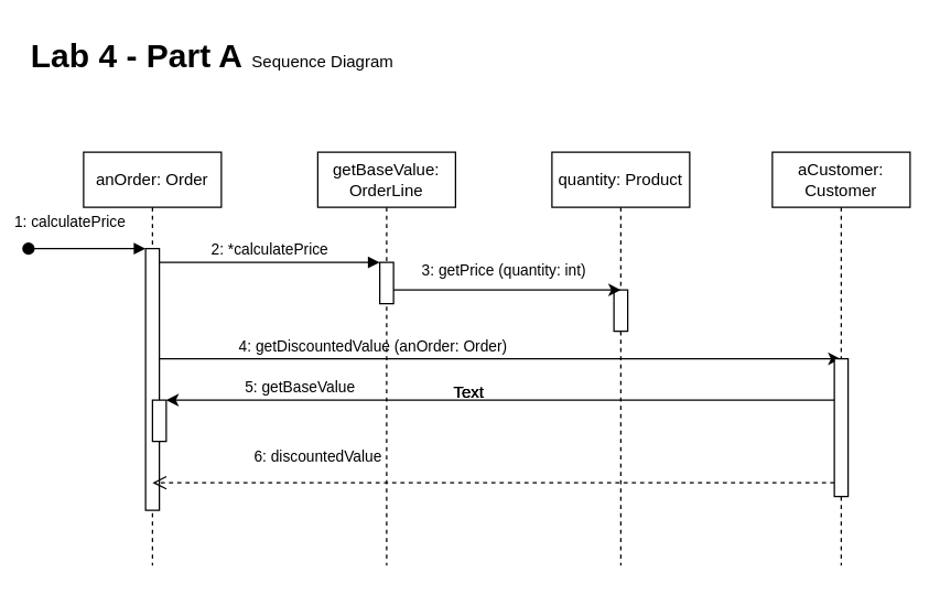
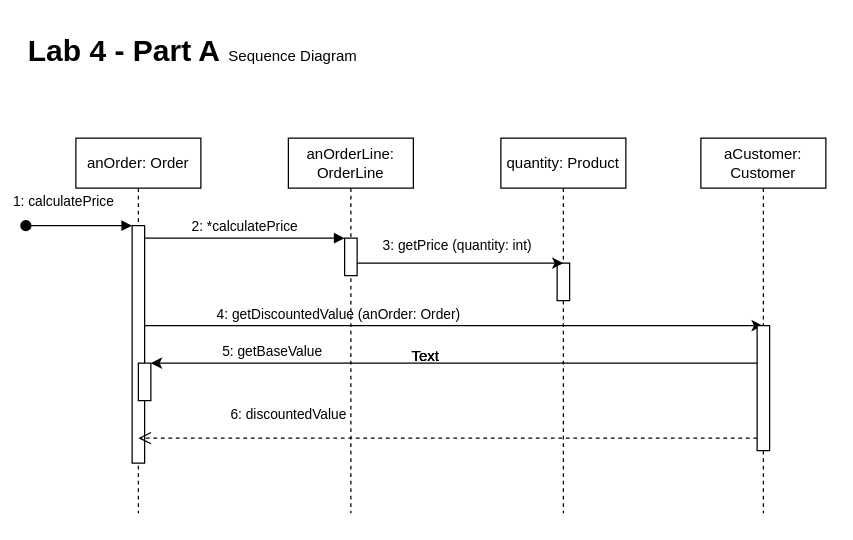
  <mxCell id="0" />
  <mxCell id="1" parent="0" />
  <mxCell id="2" value="" style="edgeStyle=elbowEdgeStyle;rounded=0;orthogonalLoop=1;jettySize=auto;html=1;elbow=vertical;curved=0;" edge="1" parent="1" source="4" target="14"><mxGeometry relative="1" as="geometry" /></mxCell>
  <mxCell id="3" value="4: getDiscountedValue (anOrder: Order)" style="edgeLabel;html=1;align=center;verticalAlign=middle;resizable=0;points=[];" vertex="1" connectable="0" parent="2"><mxGeometry x="-0.759" y="3" relative="1" as="geometry"><mxPoint x="100" y="-7" as="offset" /></mxGeometry></mxCell>
  <mxCell id="4" value="anOrder: Order" style="shape=umlLifeline;perimeter=lifelinePerimeter;whiteSpace=wrap;html=1;container=0;dropTarget=0;collapsible=0;recursiveResize=0;outlineConnect=0;portConstraint=eastwest;newEdgeStyle={&quot;edgeStyle&quot;:&quot;elbowEdgeStyle&quot;,&quot;elbow&quot;:&quot;vertical&quot;,&quot;curved&quot;:0,&quot;rounded&quot;:0};" parent="1" vertex="1"><mxGeometry x="60" y="110" width="100" height="300" as="geometry" /></mxCell>
  <mxCell id="5" value="" style="html=1;points=[];perimeter=orthogonalPerimeter;outlineConnect=0;targetShapes=umlLifeline;portConstraint=eastwest;newEdgeStyle={&quot;edgeStyle&quot;:&quot;elbowEdgeStyle&quot;,&quot;elbow&quot;:&quot;vertical&quot;,&quot;curved&quot;:0,&quot;rounded&quot;:0};" parent="4" vertex="1"><mxGeometry x="45" y="70" width="10" height="190" as="geometry" /></mxCell>
  <mxCell id="6" value="1: calculatePrice" style="html=1;verticalAlign=bottom;startArrow=oval;endArrow=block;startSize=8;edgeStyle=elbowEdgeStyle;elbow=vertical;curved=0;rounded=0;" parent="4" target="5" edge="1"><mxGeometry x="-0.294" y="10" relative="1" as="geometry"><mxPoint x="-40" y="70" as="sourcePoint" /><Array as="points"><mxPoint x="-40" y="70" /></Array><mxPoint as="offset" /></mxGeometry></mxCell>
  <mxCell id="7" value="" style="html=1;points=[];perimeter=orthogonalPerimeter;outlineConnect=0;targetShapes=umlLifeline;portConstraint=eastwest;newEdgeStyle={&quot;edgeStyle&quot;:&quot;elbowEdgeStyle&quot;,&quot;elbow&quot;:&quot;vertical&quot;,&quot;curved&quot;:0,&quot;rounded&quot;:0};" parent="4" vertex="1"><mxGeometry x="50" y="180" width="10" height="30" as="geometry" /></mxCell>
- <mxCell id="8" value="getBaseValue: OrderLine" style="shape=umlLifeline;perimeter=lifelinePerimeter;whiteSpace=wrap;html=1;container=0;dropTarget=0;collapsible=0;recursiveResize=0;outlineConnect=0;portConstraint=eastwest;newEdgeStyle={&quot;edgeStyle&quot;:&quot;elbowEdgeStyle&quot;,&quot;elbow&quot;:&quot;vertical&quot;,&quot;curved&quot;:0,&quot;rounded&quot;:0};" parent="1" vertex="1"><mxGeometry x="230" y="110" width="100" height="300" as="geometry" /></mxCell>
+ <mxCell id="8" value="anOrderLine: OrderLine" style="shape=umlLifeline;perimeter=lifelinePerimeter;whiteSpace=wrap;html=1;container=0;dropTarget=0;collapsible=0;recursiveResize=0;outlineConnect=0;portConstraint=eastwest;newEdgeStyle={&quot;edgeStyle&quot;:&quot;elbowEdgeStyle&quot;,&quot;elbow&quot;:&quot;vertical&quot;,&quot;curved&quot;:0,&quot;rounded&quot;:0};" parent="1" vertex="1"><mxGeometry x="230" y="110" width="100" height="300" as="geometry" /></mxCell>
  <mxCell id="9" value="" style="html=1;points=[];perimeter=orthogonalPerimeter;outlineConnect=0;targetShapes=umlLifeline;portConstraint=eastwest;newEdgeStyle={&quot;edgeStyle&quot;:&quot;elbowEdgeStyle&quot;,&quot;elbow&quot;:&quot;vertical&quot;,&quot;curved&quot;:0,&quot;rounded&quot;:0};" parent="8" vertex="1"><mxGeometry x="45" y="80" width="10" height="30" as="geometry" /></mxCell>
  <mxCell id="10" value="2: *calculatePrice" style="html=1;verticalAlign=bottom;endArrow=block;edgeStyle=elbowEdgeStyle;elbow=vertical;curved=0;rounded=0;" parent="1" source="5" target="9" edge="1"><mxGeometry relative="1" as="geometry"><mxPoint x="205" y="200" as="sourcePoint" /><Array as="points"><mxPoint x="190" y="190" /></Array></mxGeometry></mxCell>
  <mxCell id="11" value="6: discountedValue" style="html=1;verticalAlign=bottom;endArrow=open;dashed=1;endSize=8;edgeStyle=elbowEdgeStyle;elbow=vertical;curved=0;rounded=0;" parent="1" source="15" edge="1"><mxGeometry x="0.515" y="-10" relative="1" as="geometry"><mxPoint x="110" y="350" as="targetPoint" /><Array as="points"><mxPoint x="350" y="350" /></Array><mxPoint x="600" y="350" as="sourcePoint" /><mxPoint as="offset" /></mxGeometry></mxCell>
  <mxCell id="12" value="quantity: Product" style="shape=umlLifeline;perimeter=lifelinePerimeter;whiteSpace=wrap;html=1;container=0;dropTarget=0;collapsible=0;recursiveResize=0;outlineConnect=0;portConstraint=eastwest;newEdgeStyle={&quot;edgeStyle&quot;:&quot;elbowEdgeStyle&quot;,&quot;elbow&quot;:&quot;vertical&quot;,&quot;curved&quot;:0,&quot;rounded&quot;:0};" vertex="1" parent="1"><mxGeometry x="400" y="110" width="100" height="300" as="geometry" /></mxCell>
  <mxCell id="13" value="" style="html=1;points=[];perimeter=orthogonalPerimeter;outlineConnect=0;targetShapes=umlLifeline;portConstraint=eastwest;newEdgeStyle={&quot;edgeStyle&quot;:&quot;elbowEdgeStyle&quot;,&quot;elbow&quot;:&quot;vertical&quot;,&quot;curved&quot;:0,&quot;rounded&quot;:0};" vertex="1" parent="12"><mxGeometry x="45" y="100" width="10" height="30" as="geometry" /></mxCell>
  <mxCell id="14" value="aCustomer: Customer" style="shape=umlLifeline;perimeter=lifelinePerimeter;whiteSpace=wrap;html=1;container=0;dropTarget=0;collapsible=0;recursiveResize=0;outlineConnect=0;portConstraint=eastwest;newEdgeStyle={&quot;edgeStyle&quot;:&quot;elbowEdgeStyle&quot;,&quot;elbow&quot;:&quot;vertical&quot;,&quot;curved&quot;:0,&quot;rounded&quot;:0};" vertex="1" parent="1"><mxGeometry x="560" y="110" width="100" height="300" as="geometry" /></mxCell>
  <mxCell id="15" value="" style="html=1;points=[];perimeter=orthogonalPerimeter;outlineConnect=0;targetShapes=umlLifeline;portConstraint=eastwest;newEdgeStyle={&quot;edgeStyle&quot;:&quot;elbowEdgeStyle&quot;,&quot;elbow&quot;:&quot;vertical&quot;,&quot;curved&quot;:0,&quot;rounded&quot;:0};" vertex="1" parent="14"><mxGeometry x="45" y="150" width="10" height="100" as="geometry" /></mxCell>
  <mxCell id="16" value="" style="edgeStyle=elbowEdgeStyle;rounded=0;orthogonalLoop=1;jettySize=auto;html=1;elbow=vertical;curved=0;" edge="1" parent="1" source="9"><mxGeometry relative="1" as="geometry"><mxPoint x="290" y="210.003" as="sourcePoint" /><mxPoint x="450" y="210" as="targetPoint" /></mxGeometry></mxCell>
  <mxCell id="17" value="3: getPrice (quantity: int)" style="edgeLabel;html=1;align=center;verticalAlign=middle;resizable=0;points=[];" vertex="1" connectable="0" parent="16"><mxGeometry x="-0.037" y="-2" relative="1" as="geometry"><mxPoint y="-17" as="offset" /></mxGeometry></mxCell>
  <mxCell id="18" value="" style="edgeStyle=elbowEdgeStyle;rounded=0;orthogonalLoop=1;jettySize=auto;html=1;elbow=vertical;curved=0;" edge="1" parent="1"><mxGeometry relative="1" as="geometry"><mxPoint x="605" y="290.003" as="sourcePoint" /><mxPoint x="120" y="290" as="targetPoint" /></mxGeometry></mxCell>
  <mxCell id="19" value="5: getBaseValue" style="edgeLabel;html=1;align=center;verticalAlign=middle;resizable=0;points=[];" vertex="1" connectable="0" parent="18"><mxGeometry x="0.343" relative="1" as="geometry"><mxPoint x="-63" y="-10" as="offset" /></mxGeometry></mxCell>
  <mxCell id="20" value="Text" style="text;html=1;align=center;verticalAlign=middle;whiteSpace=wrap;rounded=0;" vertex="1" parent="1"><mxGeometry x="310" y="270" width="60" height="30" as="geometry" /></mxCell>
  <mxCell id="21" value="Text" style="text;html=1;align=center;verticalAlign=middle;whiteSpace=wrap;rounded=0;" vertex="1" parent="1"><mxGeometry x="310" y="270" width="60" height="30" as="geometry" /></mxCell>
  <mxCell id="22" value="Text" style="text;html=1;align=center;verticalAlign=middle;whiteSpace=wrap;rounded=0;" vertex="1" parent="1"><mxGeometry x="310" y="270" width="60" height="30" as="geometry" /></mxCell>
  <mxCell id="23" value="&lt;h1 style=&quot;margin-top: 0px;&quot;&gt;Lab 4 - Part A&amp;nbsp;&lt;span style=&quot;font-size: 12px; font-weight: normal;&quot;&gt;Sequence Diagram&lt;/span&gt;&lt;/h1&gt;" style="text;html=1;whiteSpace=wrap;overflow=hidden;rounded=0;" vertex="1" parent="1"><mxGeometry x="20" y="20" width="340" height="50" as="geometry" /></mxCell>
